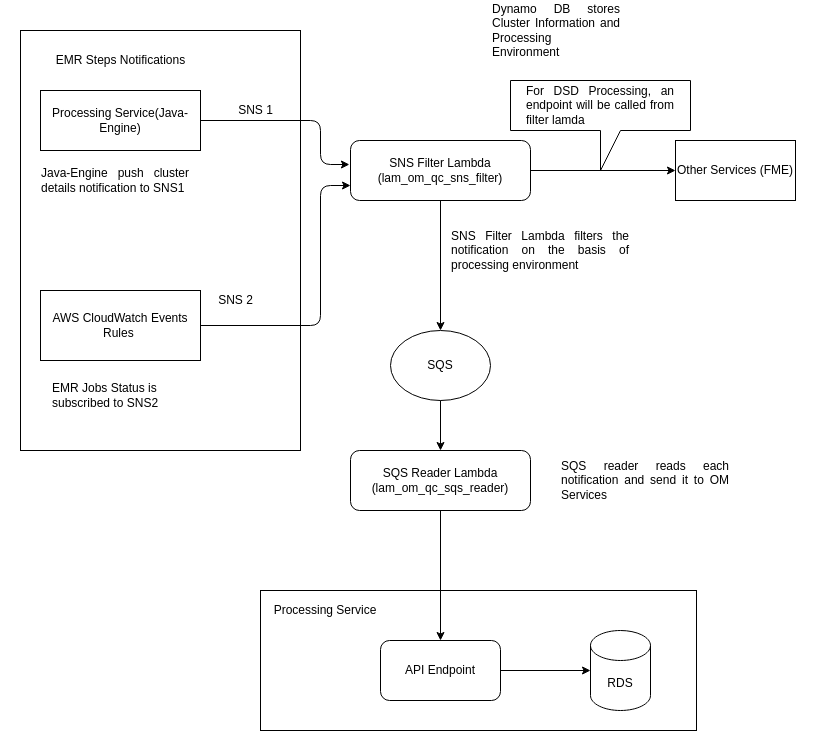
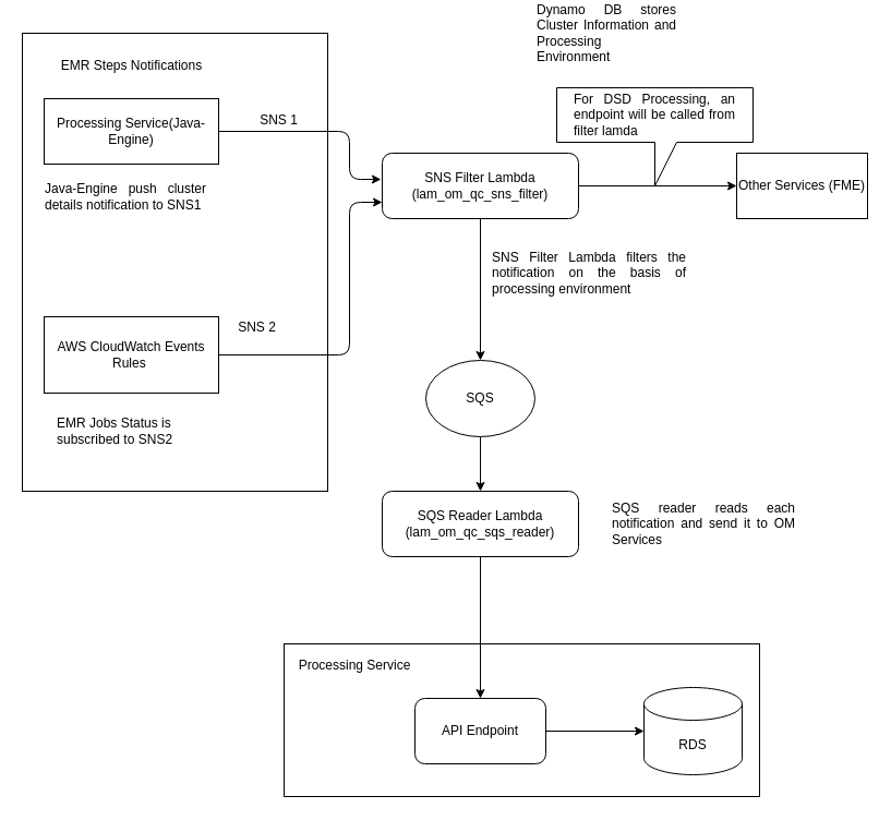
  <mxCell id="0" />
  <mxCell id="1" parent="0" />
  <mxCell id="2" value="" style="shape=callout;whiteSpace=wrap;html=1;perimeter=calloutPerimeter;size=40;position=0.5;" parent="1" vertex="1"><mxGeometry x="510" y="80" width="180" height="90" as="geometry" /></mxCell>
  <mxCell id="3" value="" style="rounded=0;whiteSpace=wrap;html=1;" parent="1" vertex="1"><mxGeometry x="260" y="590" width="436" height="140" as="geometry" /></mxCell>
  <mxCell id="4" value="" style="rounded=0;whiteSpace=wrap;html=1;" parent="1" vertex="1"><mxGeometry x="20" y="30" width="280" height="420" as="geometry" /></mxCell>
  <mxCell id="5" value="AWS CloudWatch Events Rules&amp;nbsp;" style="rounded=0;whiteSpace=wrap;html=1;" parent="1" vertex="1"><mxGeometry x="40" y="290" width="160" height="70" as="geometry" /></mxCell>
  <mxCell id="6" value="SNS 2" style="text;html=1;align=center;verticalAlign=middle;resizable=0;points=[];autosize=1;" parent="1" vertex="1"><mxGeometry x="210" y="290" width="50" height="20" as="geometry" /></mxCell>
  <mxCell id="7" value="SNS Filter Lambda (lam_om_qc_sns_filter)" style="rounded=1;whiteSpace=wrap;html=1;" parent="1" vertex="1"><mxGeometry x="350" y="140" width="180" height="60" as="geometry" /></mxCell>
  <mxCell id="8" value="" style="endArrow=classic;html=1;exitX=0.5;exitY=1;exitDx=0;exitDy=0;entryX=0.5;entryY=0;entryDx=0;entryDy=0;" parent="1" source="7" target="9" edge="1"><mxGeometry width="50" height="50" relative="1" as="geometry"><mxPoint x="380" y="150" as="sourcePoint" /><mxPoint x="360" y="290" as="targetPoint" /></mxGeometry></mxCell>
  <mxCell id="9" value="SQS" style="ellipse;whiteSpace=wrap;html=1;" parent="1" vertex="1"><mxGeometry x="390" y="330" width="100" height="70" as="geometry" /></mxCell>
  <mxCell id="10" value="" style="endArrow=classic;html=1;exitX=0.5;exitY=1;exitDx=0;exitDy=0;entryX=0.5;entryY=0;entryDx=0;entryDy=0;" parent="1" source="9" target="11" edge="1"><mxGeometry width="50" height="50" relative="1" as="geometry"><mxPoint x="359.5" y="360" as="sourcePoint" /><mxPoint x="359.5" y="430" as="targetPoint" /></mxGeometry></mxCell>
  <mxCell id="11" value="SQS Reader Lambda (lam_om_qc_sqs_reader)" style="rounded=1;whiteSpace=wrap;html=1;" parent="1" vertex="1"><mxGeometry x="350" y="450" width="180" height="60" as="geometry" /></mxCell>
  <mxCell id="12" value="" style="endArrow=classic;html=1;exitX=0.5;exitY=1;exitDx=0;exitDy=0;" parent="1" source="11" target="13" edge="1"><mxGeometry width="50" height="50" relative="1" as="geometry"><mxPoint x="380" y="630" as="sourcePoint" /><mxPoint x="440" y="590" as="targetPoint" /></mxGeometry></mxCell>
  <mxCell id="13" value="API Endpoint" style="rounded=1;whiteSpace=wrap;html=1;" parent="1" vertex="1"><mxGeometry x="380" y="640" width="120" height="60" as="geometry" /></mxCell>
  <mxCell id="14" value="Processing Service(Java-Engine)" style="rounded=0;whiteSpace=wrap;html=1;" parent="1" vertex="1"><mxGeometry x="40" y="90" width="160" height="60" as="geometry" /></mxCell>
  <mxCell id="15" value="SNS 1" style="text;html=1;align=center;verticalAlign=middle;resizable=0;points=[];autosize=1;" parent="1" vertex="1"><mxGeometry x="230" y="100" width="50" height="20" as="geometry" /></mxCell>
  <mxCell id="16" value="EMR Steps Notifications" style="text;html=1;align=center;verticalAlign=middle;resizable=0;points=[];autosize=1;" parent="1" vertex="1"><mxGeometry x="50" y="50" width="140" height="20" as="geometry" /></mxCell>
  <mxCell id="17" value="&lt;div style=&quot;text-align: justify&quot;&gt;&lt;span&gt;Dynamo DB stores Cluster Information and Processing Environment&lt;/span&gt;&lt;/div&gt;" style="text;html=1;strokeColor=none;fillColor=none;align=left;verticalAlign=middle;whiteSpace=wrap;rounded=0;" parent="1" vertex="1"><mxGeometry x="490" y="20" width="130" height="20" as="geometry" /></mxCell>
- <mxCell id="18" value="RDS" style="shape=cylinder3;whiteSpace=wrap;html=1;boundedLbl=1;backgroundOutline=1;size=15;" parent="1" vertex="1"><mxGeometry x="590" y="630" width="60" height="80" as="geometry" /></mxCell>
+ <mxCell id="18" value="RDS" style="shape=cylinder3;whiteSpace=wrap;html=1;boundedLbl=1;backgroundOutline=1;size=15;" parent="1" vertex="1"><mxGeometry x="590" y="630" width="90" height="80" as="geometry" /></mxCell>
  <mxCell id="19" value="" style="endArrow=classic;html=1;exitX=1;exitY=0.5;exitDx=0;exitDy=0;entryX=0;entryY=0.5;entryDx=0;entryDy=0;entryPerimeter=0;" parent="1" source="13" target="18" edge="1"><mxGeometry width="50" height="50" relative="1" as="geometry"><mxPoint x="380" y="580" as="sourcePoint" /><mxPoint x="430" y="530" as="targetPoint" /></mxGeometry></mxCell>
  <mxCell id="20" value="Processing Service" style="text;html=1;strokeColor=none;fillColor=none;align=center;verticalAlign=middle;whiteSpace=wrap;rounded=0;" parent="1" vertex="1"><mxGeometry x="270" y="600" width="110" height="20" as="geometry" /></mxCell>
  <mxCell id="21" value="" style="endArrow=classic;html=1;exitX=1;exitY=0.5;exitDx=0;exitDy=0;entryX=0;entryY=0.5;entryDx=0;entryDy=0;" parent="1" source="7" target="22" edge="1"><mxGeometry width="50" height="50" relative="1" as="geometry"><mxPoint x="380" y="320" as="sourcePoint" /><mxPoint x="640" y="170" as="targetPoint" /></mxGeometry></mxCell>
  <mxCell id="22" value="Other Services (FME)" style="rounded=0;whiteSpace=wrap;html=1;" parent="1" vertex="1"><mxGeometry x="675" y="140" width="120" height="60" as="geometry" /></mxCell>
  <mxCell id="23" value="" style="endArrow=classic;html=1;exitX=1;exitY=0.5;exitDx=0;exitDy=0;entryX=-0.006;entryY=0.4;entryDx=0;entryDy=0;entryPerimeter=0;" parent="1" source="14" target="7" edge="1"><mxGeometry width="50" height="50" relative="1" as="geometry"><mxPoint x="380" y="160" as="sourcePoint" /><mxPoint x="430" y="110" as="targetPoint" /><Array as="points"><mxPoint x="320" y="120" /><mxPoint x="320" y="164" /></Array></mxGeometry></mxCell>
  <mxCell id="24" value="" style="endArrow=classic;html=1;exitX=1;exitY=0.5;exitDx=0;exitDy=0;entryX=0;entryY=0.75;entryDx=0;entryDy=0;" parent="1" source="5" target="7" edge="1"><mxGeometry width="50" height="50" relative="1" as="geometry"><mxPoint x="380" y="160" as="sourcePoint" /><mxPoint x="430" y="110" as="targetPoint" /><Array as="points"><mxPoint x="320" y="325" /><mxPoint x="320" y="185" /></Array></mxGeometry></mxCell>
  <mxCell id="25" value="&lt;div style=&quot;text-align: justify&quot;&gt;&lt;span&gt;Java-Engine push cluster details notification to SNS1&lt;/span&gt;&lt;/div&gt;" style="text;html=1;strokeColor=none;fillColor=none;align=center;verticalAlign=middle;whiteSpace=wrap;rounded=0;" parent="1" vertex="1"><mxGeometry x="40" y="170" width="150" height="20" as="geometry" /></mxCell>
  <mxCell id="26" value="&lt;div&gt;&lt;span&gt;EMR Jobs Status is subscribed to SNS2&lt;/span&gt;&lt;/div&gt;" style="text;html=1;strokeColor=none;fillColor=none;align=left;verticalAlign=middle;whiteSpace=wrap;rounded=0;" parent="1" vertex="1"><mxGeometry x="50" y="370" width="140" height="50" as="geometry" /></mxCell>
  <mxCell id="27" value="&lt;div style=&quot;text-align: justify&quot;&gt;&lt;span&gt;For DSD Processing, an endpoint will be called from filter lamda&lt;/span&gt;&lt;/div&gt;" style="text;html=1;strokeColor=none;fillColor=none;align=center;verticalAlign=middle;whiteSpace=wrap;rounded=0;" parent="1" vertex="1"><mxGeometry x="525" y="90" width="150" height="30" as="geometry" /></mxCell>
  <mxCell id="28" value="&lt;div style=&quot;text-align: justify&quot;&gt;&lt;span&gt;SNS Filter Lambda filters the notification on the basis of processing environment&lt;/span&gt;&lt;/div&gt;" style="text;html=1;strokeColor=none;fillColor=none;align=center;verticalAlign=middle;whiteSpace=wrap;rounded=0;" parent="1" vertex="1"><mxGeometry x="450" y="230" width="180" height="40" as="geometry" /></mxCell>
  <mxCell id="29" style="edgeStyle=orthogonalEdgeStyle;rounded=0;orthogonalLoop=1;jettySize=auto;html=1;exitX=0.5;exitY=1;exitDx=0;exitDy=0;" parent="1" source="27" target="27" edge="1"><mxGeometry relative="1" as="geometry" /></mxCell>
  <mxCell id="30" value="&lt;div style=&quot;text-align: justify&quot;&gt;&lt;span&gt;SQS reader reads each notification and send it to OM Services&lt;/span&gt;&lt;/div&gt;" style="text;html=1;strokeColor=none;fillColor=none;align=center;verticalAlign=middle;whiteSpace=wrap;rounded=0;" parent="1" vertex="1"><mxGeometry x="560" y="470" width="170" height="20" as="geometry" /></mxCell>
